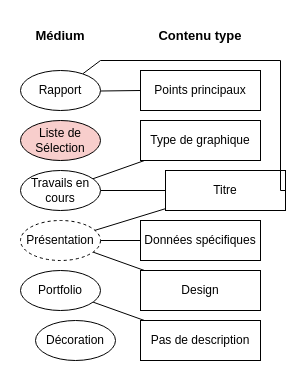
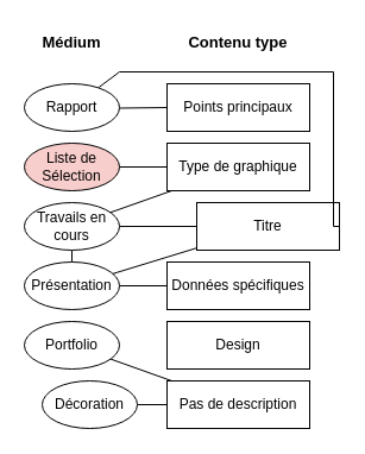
  <mxCell id="0" />
  <mxCell id="1" parent="0" />
+ <mxCell id="2" style="rounded=0;orthogonalLoop=1;jettySize=auto;html=1;endArrow=none;endFill=0;" parent="1" source="5" target="3" edge="1"><mxGeometry relative="1" as="geometry" /></mxCell>
  <mxCell id="3" value="Pas de description" style="rounded=0;whiteSpace=wrap;html=1;fillColor=none;strokeColor=default;" parent="1" vertex="1"><mxGeometry x="140" y="320" width="120" height="40" as="geometry" /></mxCell>
  <mxCell id="4" value="Points principaux" style="rounded=0;whiteSpace=wrap;html=1;fillColor=none;strokeColor=default;" parent="1" vertex="1"><mxGeometry x="140" y="70" width="120" height="40" as="geometry" /></mxCell>
  <mxCell id="5" value="Décoration" style="ellipse;whiteSpace=wrap;html=1;" parent="1" vertex="1"><mxGeometry x="35" y="320" width="80" height="40" as="geometry" /></mxCell>
  <mxCell id="6" style="rounded=0;orthogonalLoop=1;jettySize=auto;html=1;endArrow=none;endFill=0;" parent="1" source="8" target="9" edge="1"><mxGeometry relative="1" as="geometry" /></mxCell>
- <mxCell id="7" style="rounded=0;orthogonalLoop=1;jettySize=auto;html=1;endArrow=none;endFill=0;" parent="1" source="8" target="10" edge="1"><mxGeometry relative="1" as="geometry" /></mxCell>
- <mxCell id="8" value="Présentation" style="ellipse;whiteSpace=wrap;html=1;dashed=1;" parent="1" vertex="1"><mxGeometry x="20" y="220" width="80" height="40" as="geometry" /></mxCell>
+ <mxCell id="7" style="rounded=0;orthogonalLoop=1;jettySize=auto;html=1;endArrow=none;endFill=0;" parent="1" source="8" target="19" edge="1"><mxGeometry relative="1" as="geometry" /></mxCell>
+ <mxCell id="8" value="Présentation" style="ellipse;whiteSpace=wrap;html=1;" parent="1" vertex="1"><mxGeometry x="20" y="220" width="80" height="40" as="geometry" /></mxCell>
  <mxCell id="9" value="Données spécifiques" style="rounded=0;whiteSpace=wrap;html=1;fillColor=none;strokeColor=default;" parent="1" vertex="1"><mxGeometry x="140" y="220" width="120" height="40" as="geometry" /></mxCell>
  <mxCell id="10" value="Design" style="rounded=0;whiteSpace=wrap;html=1;fillColor=none;strokeColor=default;" parent="1" vertex="1"><mxGeometry x="140" y="270" width="120" height="40" as="geometry" /></mxCell>
  <mxCell id="11" value="Titre" style="rounded=0;whiteSpace=wrap;html=1;fillColor=none;strokeColor=default;" parent="1" vertex="1"><mxGeometry x="165" y="170" width="120" height="40" as="geometry" /></mxCell>
  <mxCell id="12" style="rounded=0;orthogonalLoop=1;jettySize=auto;html=1;endArrow=none;endFill=0;" parent="1" source="13" target="3" edge="1"><mxGeometry relative="1" as="geometry" /></mxCell>
  <mxCell id="13" value="Portfolio" style="ellipse;whiteSpace=wrap;html=1;" parent="1" vertex="1"><mxGeometry x="20" y="270" width="80" height="40" as="geometry" /></mxCell>
  <mxCell id="14" style="rounded=0;orthogonalLoop=1;jettySize=auto;html=1;endArrow=none;endFill=0;" parent="1" source="16" target="11" edge="1"><mxGeometry relative="1" as="geometry"><Array as="points"><mxPoint x="100" y="60" /><mxPoint x="280" y="60" /><mxPoint x="280" y="190" /></Array></mxGeometry></mxCell>
  <mxCell id="15" style="rounded=0;orthogonalLoop=1;jettySize=auto;html=1;endArrow=none;endFill=0;" parent="1" source="16" target="4" edge="1"><mxGeometry relative="1" as="geometry" /></mxCell>
  <mxCell id="16" value="Rapport" style="ellipse;whiteSpace=wrap;html=1;" parent="1" vertex="1"><mxGeometry x="20" y="70" width="80" height="40" as="geometry" /></mxCell>
  <mxCell id="17" style="rounded=0;orthogonalLoop=1;jettySize=auto;html=1;endArrow=none;endFill=0;" parent="1" source="19" target="11" edge="1"><mxGeometry relative="1" as="geometry" /></mxCell>
  <mxCell id="18" style="rounded=0;orthogonalLoop=1;jettySize=auto;html=1;endArrow=none;endFill=0;" parent="1" source="19" target="20" edge="1"><mxGeometry relative="1" as="geometry" /></mxCell>
  <mxCell id="19" value="Travails en cours" style="ellipse;whiteSpace=wrap;html=1;" parent="1" vertex="1"><mxGeometry x="20" y="170" width="80" height="40" as="geometry" /></mxCell>
  <mxCell id="20" value="Type de graphique" style="rounded=0;whiteSpace=wrap;html=1;fillColor=none;strokeColor=default;" parent="1" vertex="1"><mxGeometry x="140" y="120" width="120" height="40" as="geometry" /></mxCell>
+ <mxCell id="21" style="rounded=0;orthogonalLoop=1;jettySize=auto;html=1;endArrow=none;endFill=0;" parent="1" source="22" target="20" edge="1"><mxGeometry relative="1" as="geometry" /></mxCell>
  <mxCell id="22" value="Liste de Sélection" style="ellipse;whiteSpace=wrap;html=1;fillColor=#f8cecc;" parent="1" vertex="1"><mxGeometry x="20" y="120" width="80" height="40" as="geometry" /></mxCell>
  <mxCell id="23" style="rounded=0;orthogonalLoop=1;jettySize=auto;html=1;endArrow=none;endFill=0;jumpStyle=arc;" parent="1" source="8" target="11" edge="1"><mxGeometry relative="1" as="geometry" /></mxCell>
  <mxCell id="24" value="Médium" style="text;html=1;strokeColor=none;fillColor=none;align=center;verticalAlign=middle;whiteSpace=wrap;rounded=0;fontStyle=1;fontSize=13;" parent="1" vertex="1"><mxGeometry x="30" y="20" width="60" height="30" as="geometry" /></mxCell>
  <mxCell id="25" value="Contenu type" style="text;html=1;strokeColor=none;fillColor=none;align=center;verticalAlign=middle;whiteSpace=wrap;rounded=0;fontStyle=1;fontSize=13;" parent="1" vertex="1"><mxGeometry x="140" y="20" width="120" height="30" as="geometry" /></mxCell>
